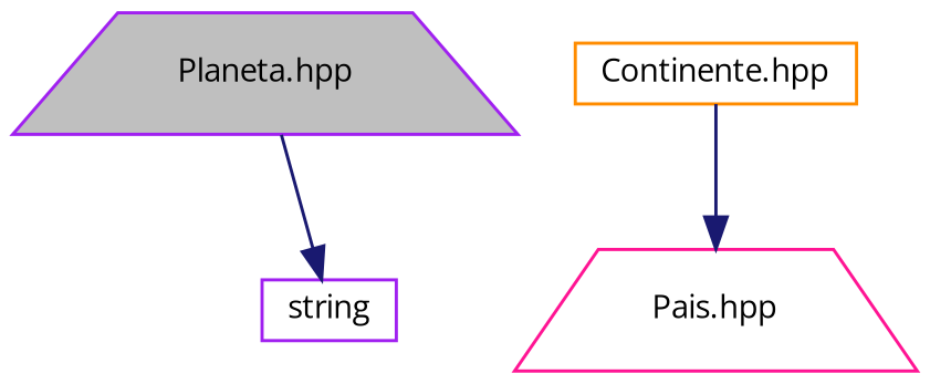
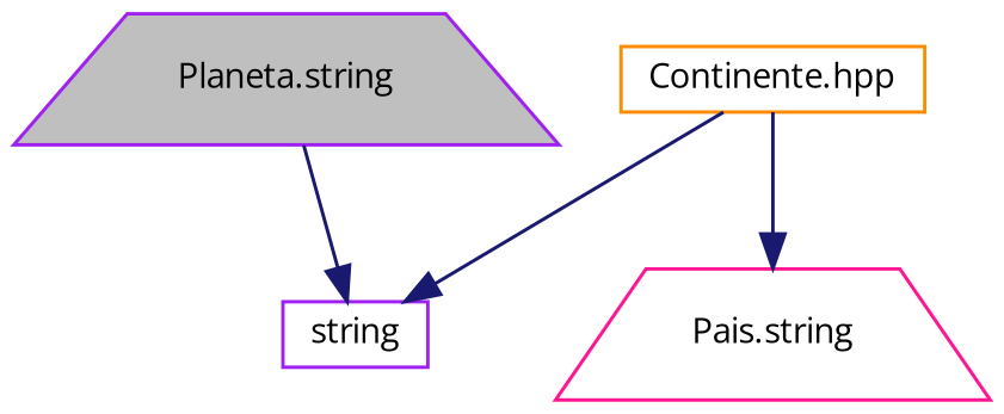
  digraph {
    fontname="Open Sans"
    node [color=purple fillcolor=white fontname="Open Sans" fontsize=10 shape=trapezium style=filled]
    edge [color=midnightblue fontname="Open Sans" fontsize=10 labelfontname=Helvetica labelfontsize=10 style=solid]
-   n1 [fillcolor=grey75 fontcolor=black height=0.2 label="Planeta.hpp" width=0.4]
+   n1 [fillcolor=grey75 fontcolor=black height=0.2 label="Planeta.string" width=0.4]
    n2 [height=0.2 label=string shape=box width=0.4]
    n3 [color=darkorange height=0.2 label="Continente.hpp" shape=box width=0.4]
-   n4 [color=deeppink height=0.2 label="Pais.hpp" width=0.4]
+   n4 [color=deeppink height=0.2 label="Pais.string" width=0.4]
    n1 -> n2
+   n3 -> n2
    n3 -> n4
  }
